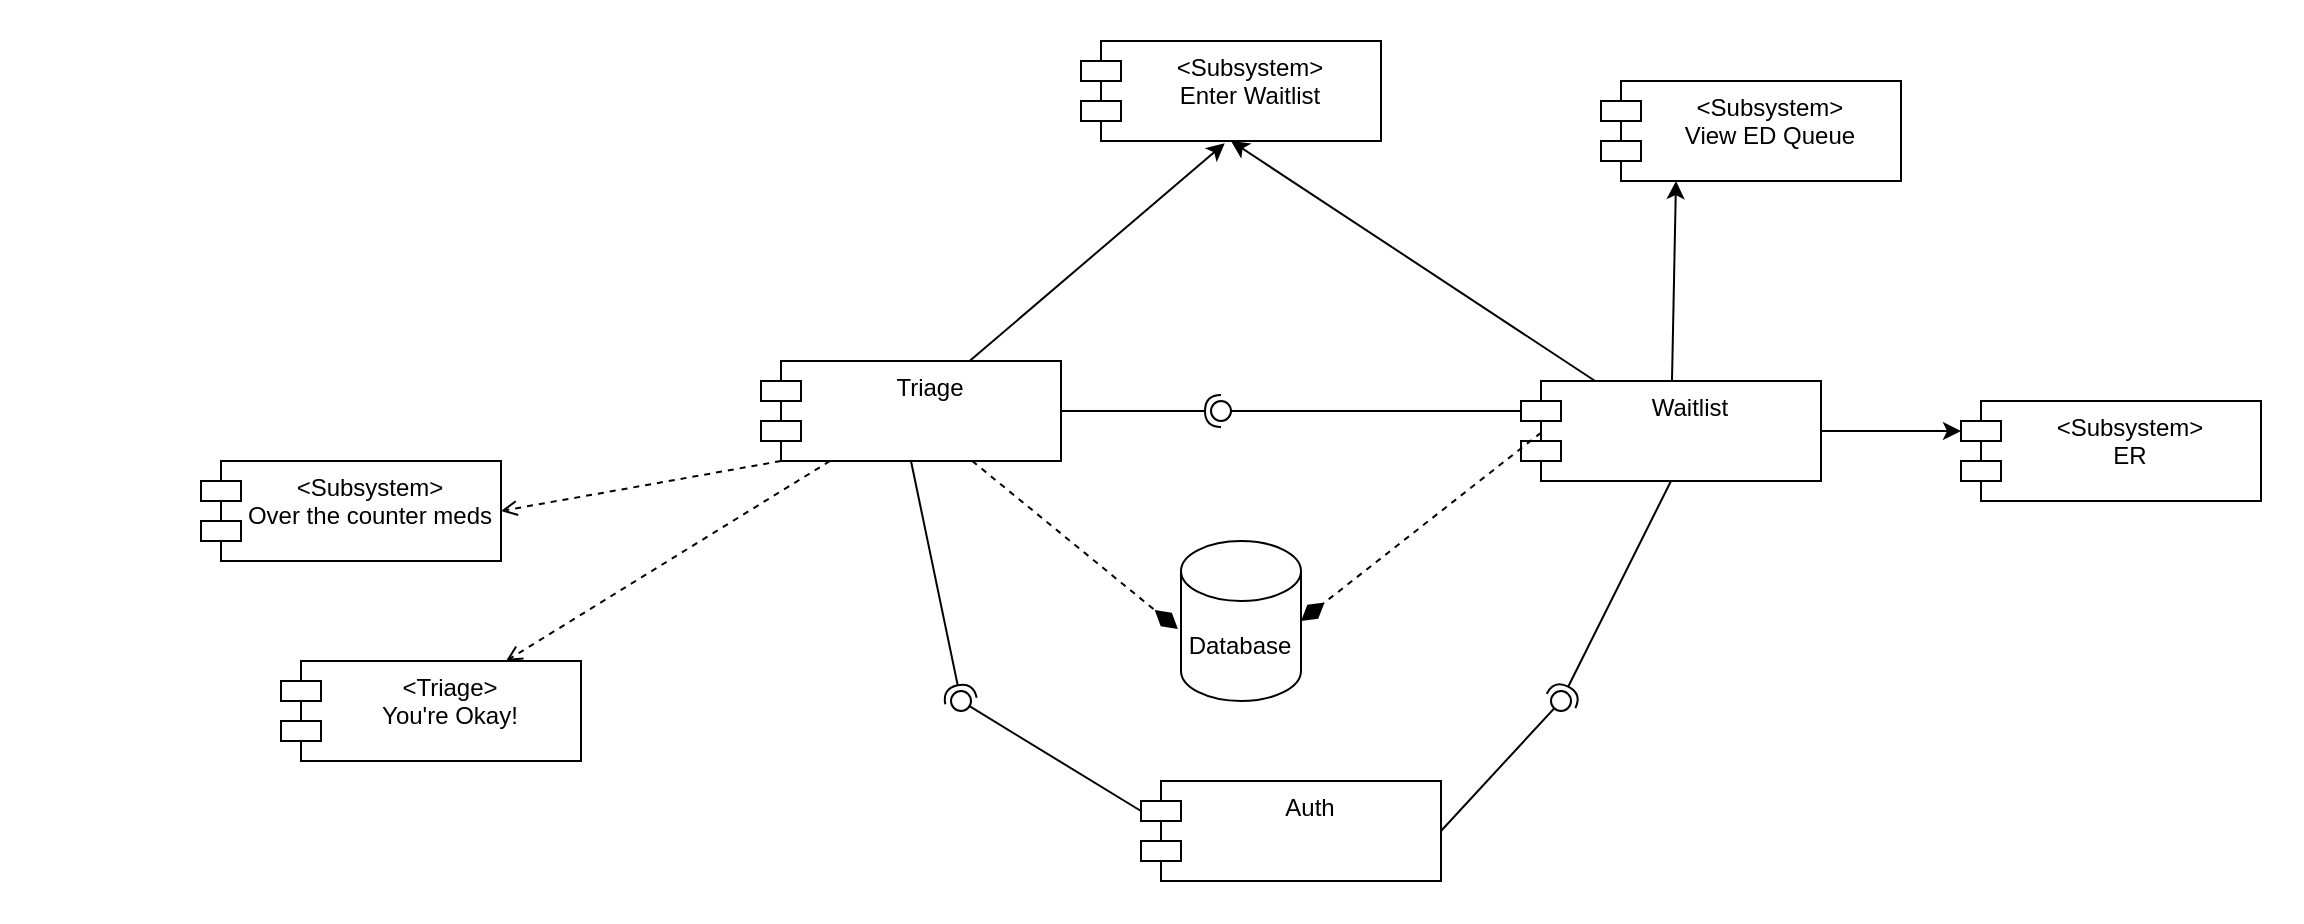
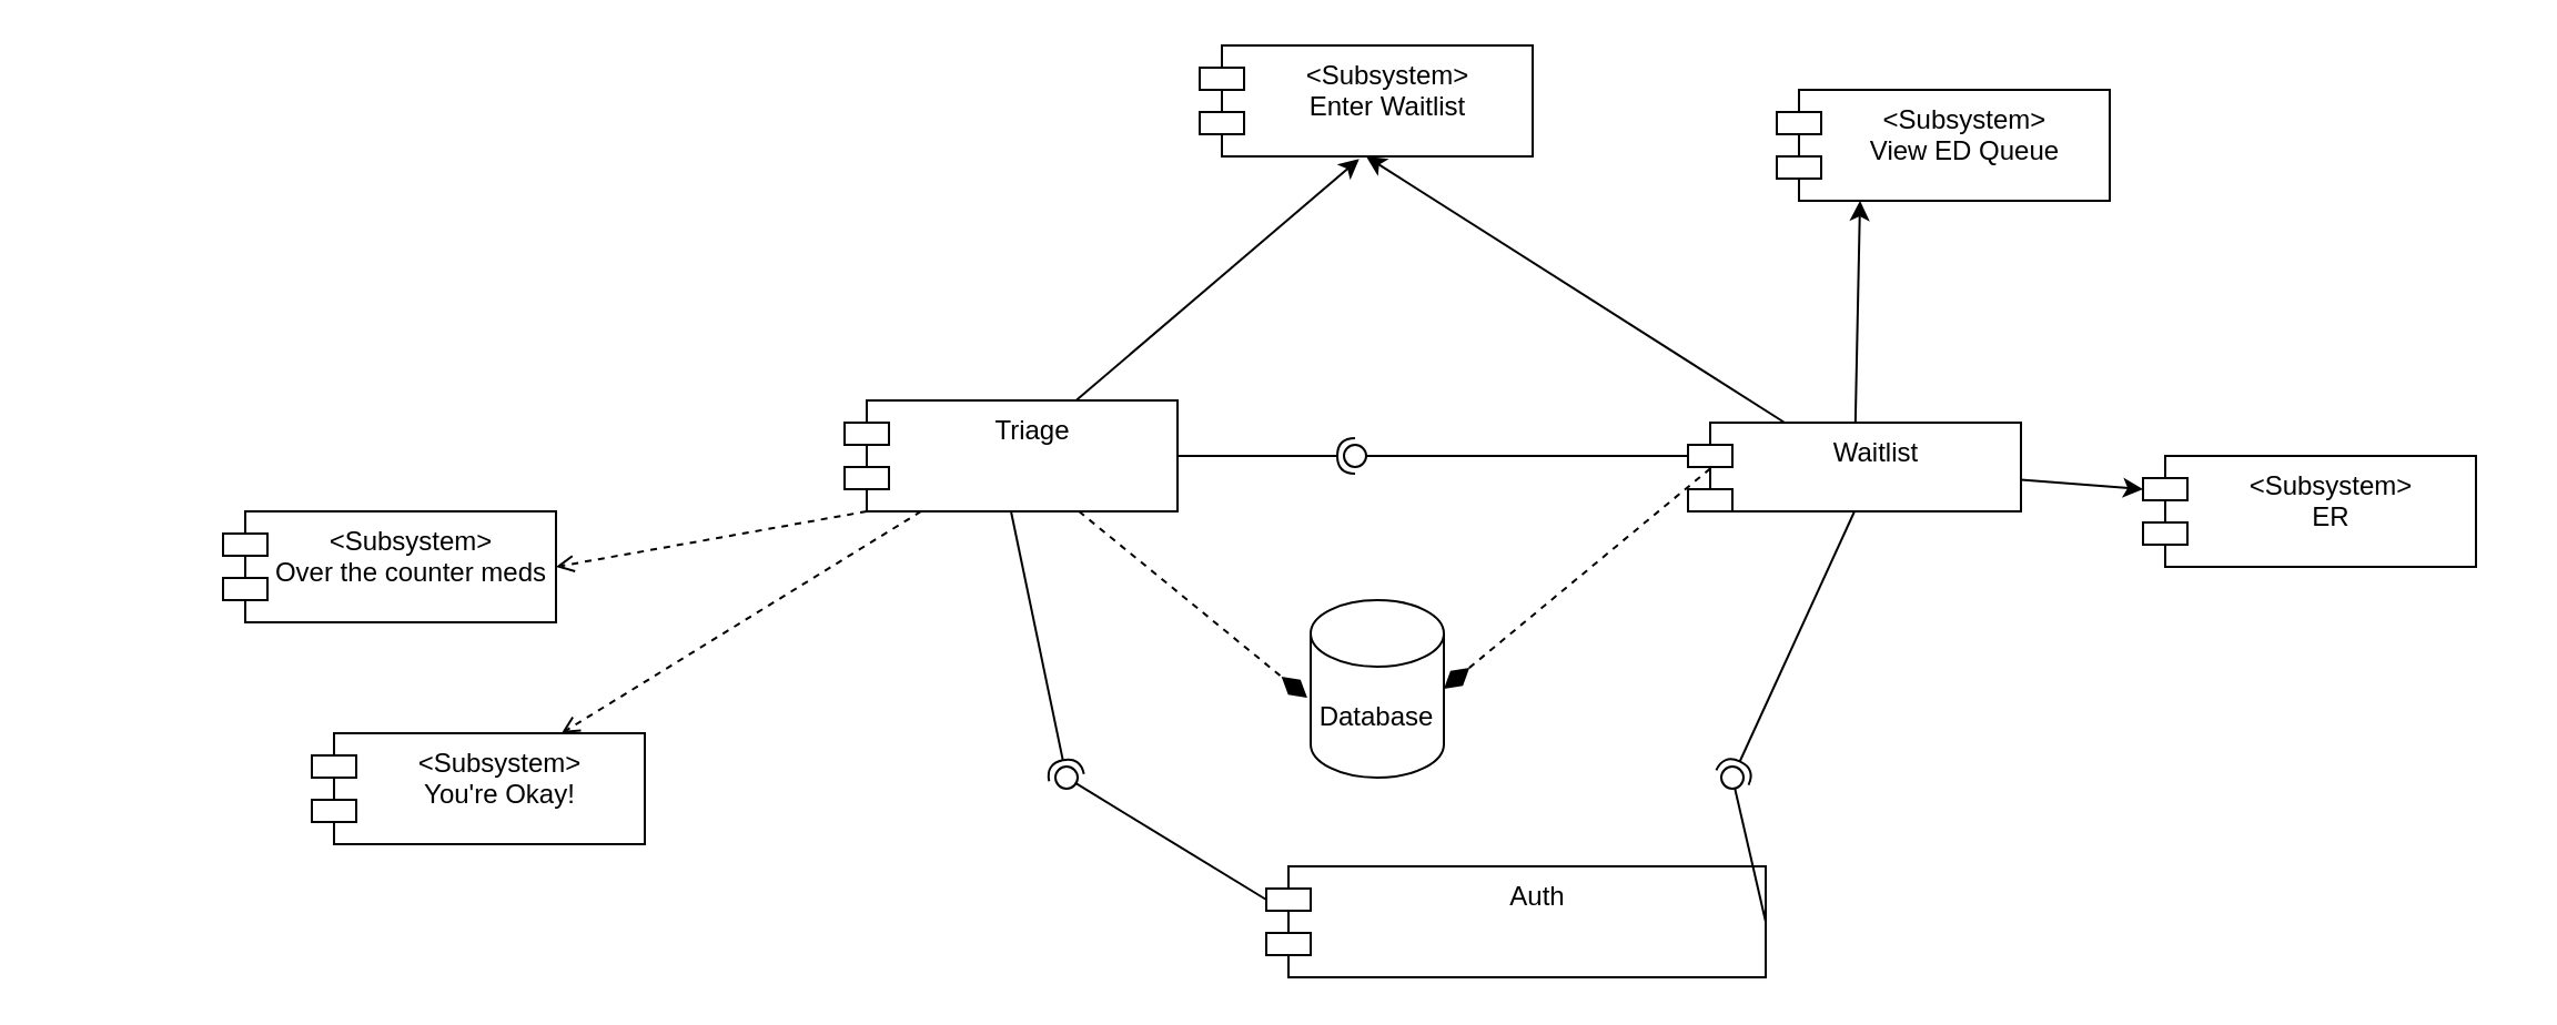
  <mxCell id="0" />
  <mxCell id="1" parent="0" />
  <mxCell id="2" style="rounded=0;orthogonalLoop=1;jettySize=auto;html=1;entryX=0.25;entryY=1;entryDx=0;entryDy=0;" edge="1" parent="1" source="3" target="22"><mxGeometry relative="1" as="geometry" /></mxCell>
- <mxCell id="3" value="&lt;div&gt;Waitlist&lt;/div&gt;" style="shape=module;align=left;spacingLeft=20;align=center;verticalAlign=top;whiteSpace=wrap;html=1;" parent="1" vertex="1"><mxGeometry x="760" y="190" width="150" height="50" as="geometry" /></mxCell>
+ <mxCell id="3" value="&lt;div&gt;Waitlist&lt;/div&gt;" style="shape=module;align=left;spacingLeft=20;align=center;verticalAlign=top;whiteSpace=wrap;html=1;" parent="1" vertex="1"><mxGeometry x="760" y="190" width="150" height="40" as="geometry" /></mxCell>
  <mxCell id="4" style="rounded=0;orthogonalLoop=1;jettySize=auto;html=1;entryX=1;entryY=0.5;entryDx=0;entryDy=0;exitX=0;exitY=1;exitDx=10;exitDy=0;exitPerimeter=0;dashed=1;endArrow=open;endFill=0;" edge="1" parent="1" source="6" target="24"><mxGeometry relative="1" as="geometry" /></mxCell>
  <mxCell id="5" style="rounded=0;orthogonalLoop=1;jettySize=auto;html=1;entryX=0.75;entryY=0;entryDx=0;entryDy=0;dashed=1;endArrow=open;endFill=0;" edge="1" parent="1" source="6" target="25"><mxGeometry relative="1" as="geometry" /></mxCell>
  <mxCell id="6" value="&lt;div&gt;Triage&lt;/div&gt;" style="shape=module;align=left;spacingLeft=20;align=center;verticalAlign=top;whiteSpace=wrap;html=1;" parent="1" vertex="1"><mxGeometry x="380" y="180" width="150" height="50" as="geometry" /></mxCell>
  <mxCell id="7" value="Database" style="shape=cylinder3;whiteSpace=wrap;html=1;boundedLbl=1;backgroundOutline=1;size=15;" parent="1" vertex="1"><mxGeometry x="590" y="270" width="60" height="80" as="geometry" /></mxCell>
  <mxCell id="8" value="" style="endArrow=diamondThin;endSize=12;dashed=1;html=1;rounded=0;exitX=0.067;exitY=0.517;exitDx=0;exitDy=0;exitPerimeter=0;entryX=1;entryY=0.5;entryDx=0;entryDy=0;entryPerimeter=0;endFill=1;" parent="1" source="3" edge="1" target="7"><mxGeometry x="0.026" width="160" relative="1" as="geometry"><mxPoint x="590" y="90" as="sourcePoint" /><mxPoint x="450" y="90" as="targetPoint" /><mxPoint as="offset" /></mxGeometry></mxCell>
  <mxCell id="9" value="&amp;lt;Subsystem&amp;gt;&lt;div&gt;Enter Waitlist&lt;br&gt;&lt;/div&gt;" style="shape=module;align=left;spacingLeft=20;align=center;verticalAlign=top;whiteSpace=wrap;html=1;" parent="1" vertex="1"><mxGeometry x="540" y="20" width="150" height="50" as="geometry" /></mxCell>
  <mxCell id="10" value="" style="ellipse;whiteSpace=wrap;html=1;align=center;aspect=fixed;fillColor=none;strokeColor=none;resizable=0;perimeter=centerPerimeter;rotatable=0;allowArrows=0;points=[];outlineConnect=1;" parent="1" vertex="1"><mxGeometry x="20" y="280" width="10" height="10" as="geometry" /></mxCell>
  <mxCell id="11" value="" style="ellipse;whiteSpace=wrap;html=1;align=center;aspect=fixed;fillColor=none;strokeColor=none;resizable=0;perimeter=centerPerimeter;rotatable=0;allowArrows=0;points=[];outlineConnect=1;" parent="1" vertex="1"><mxGeometry x="70" y="240" width="10" height="10" as="geometry" /></mxCell>
- <mxCell id="12" value="&lt;div&gt;Auth&lt;/div&gt;" style="shape=module;align=left;spacingLeft=20;align=center;verticalAlign=top;whiteSpace=wrap;html=1;" parent="1" vertex="1"><mxGeometry x="570" y="390" width="150" height="50" as="geometry" /></mxCell>
+ <mxCell id="12" value="&lt;div&gt;Auth&lt;/div&gt;" style="shape=module;align=left;spacingLeft=20;align=center;verticalAlign=top;whiteSpace=wrap;html=1;" parent="1" vertex="1"><mxGeometry x="570" y="390" width="225" height="50" as="geometry" /></mxCell>
  <mxCell id="13" value="" style="rounded=0;orthogonalLoop=1;jettySize=auto;html=1;endArrow=oval;endFill=0;sketch=0;sourcePerimeterSpacing=0;targetPerimeterSpacing=0;endSize=10;exitX=0;exitY=0;exitDx=0;exitDy=15;exitPerimeter=0;" parent="1" source="12" edge="1"><mxGeometry relative="1" as="geometry"><mxPoint x="570" y="270" as="sourcePoint" /><mxPoint x="480" y="350" as="targetPoint" /></mxGeometry></mxCell>
  <mxCell id="14" value="" style="rounded=0;orthogonalLoop=1;jettySize=auto;html=1;endArrow=halfCircle;endFill=0;endSize=6;strokeWidth=1;sketch=0;fontSize=12;curved=1;exitX=0.5;exitY=1;exitDx=0;exitDy=0;" parent="1" source="6" edge="1"><mxGeometry relative="1" as="geometry"><mxPoint x="545" y="275" as="sourcePoint" /><mxPoint x="480" y="350" as="targetPoint" /></mxGeometry></mxCell>
  <mxCell id="15" value="" style="ellipse;whiteSpace=wrap;html=1;align=center;aspect=fixed;fillColor=none;strokeColor=none;resizable=0;perimeter=centerPerimeter;rotatable=0;allowArrows=0;points=[];outlineConnect=1;" parent="1" vertex="1"><mxGeometry x="520" y="270" width="10" height="10" as="geometry" /></mxCell>
  <mxCell id="16" value="" style="rounded=0;orthogonalLoop=1;jettySize=auto;html=1;endArrow=oval;endFill=0;sketch=0;sourcePerimeterSpacing=0;targetPerimeterSpacing=0;endSize=10;exitX=1;exitY=0.5;exitDx=0;exitDy=0;" parent="1" source="12" edge="1"><mxGeometry relative="1" as="geometry"><mxPoint x="610" y="345" as="sourcePoint" /><mxPoint x="780" y="350" as="targetPoint" /></mxGeometry></mxCell>
  <mxCell id="17" value="" style="rounded=0;orthogonalLoop=1;jettySize=auto;html=1;endArrow=halfCircle;endFill=0;endSize=6;strokeWidth=1;sketch=0;fontSize=12;curved=1;exitX=0.5;exitY=1;exitDx=0;exitDy=0;" parent="1" source="3" edge="1"><mxGeometry relative="1" as="geometry"><mxPoint x="507" y="351" as="sourcePoint" /><mxPoint x="780" y="350" as="targetPoint" /></mxGeometry></mxCell>
  <mxCell id="18" value="" style="rounded=0;orthogonalLoop=1;jettySize=auto;html=1;endArrow=halfCircle;endFill=0;endSize=6;strokeWidth=1;sketch=0;fontSize=12;curved=1;exitX=1;exitY=0.5;exitDx=0;exitDy=0;" parent="1" source="6" edge="1"><mxGeometry relative="1" as="geometry"><mxPoint x="645" y="125" as="sourcePoint" /><mxPoint x="610" y="205" as="targetPoint" /></mxGeometry></mxCell>
  <mxCell id="19" style="rounded=0;orthogonalLoop=1;jettySize=auto;html=1;entryX=0.5;entryY=1;entryDx=0;entryDy=0;" parent="1" source="3" target="9" edge="1"><mxGeometry relative="1" as="geometry" /></mxCell>
  <mxCell id="20" style="rounded=0;orthogonalLoop=1;jettySize=auto;html=1;entryX=0.479;entryY=1.023;entryDx=0;entryDy=0;entryPerimeter=0;" edge="1" parent="1" source="6" target="9"><mxGeometry relative="1" as="geometry" /></mxCell>
  <mxCell id="21" value="" style="rounded=0;orthogonalLoop=1;jettySize=auto;html=1;endArrow=oval;endFill=0;sketch=0;sourcePerimeterSpacing=0;targetPerimeterSpacing=0;endSize=10;exitX=0;exitY=0;exitDx=0;exitDy=15;exitPerimeter=0;" edge="1" parent="1" source="3"><mxGeometry relative="1" as="geometry"><mxPoint x="655" y="400" as="sourcePoint" /><mxPoint x="610" y="205" as="targetPoint" /></mxGeometry></mxCell>
  <mxCell id="22" value="&amp;lt;Subsystem&amp;gt;&lt;div&gt;View ED Queue&lt;/div&gt;" style="shape=module;align=left;spacingLeft=20;align=center;verticalAlign=top;whiteSpace=wrap;html=1;" vertex="1" parent="1"><mxGeometry x="800" y="40" width="150" height="50" as="geometry" /></mxCell>
  <mxCell id="23" style="rounded=0;orthogonalLoop=1;jettySize=auto;html=1;dashed=1;endArrow=diamondThin;endFill=1;entryX=-0.026;entryY=0.55;entryDx=0;entryDy=0;entryPerimeter=0;endSize=12;" edge="1" parent="1" source="6" target="7"><mxGeometry relative="1" as="geometry"><mxPoint x="590" y="310" as="targetPoint" /></mxGeometry></mxCell>
  <mxCell id="24" value="&amp;lt;Subsystem&amp;gt;&lt;div&gt;Over the counter meds&lt;/div&gt;" style="shape=module;align=left;spacingLeft=20;align=center;verticalAlign=top;whiteSpace=wrap;html=1;" vertex="1" parent="1"><mxGeometry x="100" y="230" width="150" height="50" as="geometry" /></mxCell>
- <mxCell id="25" value="&amp;lt;Triage&amp;gt;&lt;div&gt;You're Okay!&lt;/div&gt;" style="shape=module;align=left;spacingLeft=20;align=center;verticalAlign=top;whiteSpace=wrap;html=1;" vertex="1" parent="1"><mxGeometry x="140" y="330" width="150" height="50" as="geometry" /></mxCell>
- <mxCell id="26" value="&amp;lt;Subsystem&amp;gt;&lt;div&gt;ER&lt;/div&gt;" style="shape=module;align=left;spacingLeft=20;align=center;verticalAlign=top;whiteSpace=wrap;html=1;" vertex="1" parent="1"><mxGeometry x="980" y="200" width="150" height="50" as="geometry" /></mxCell>
+ <mxCell id="25" value="&amp;lt;Subsystem&amp;gt;&lt;div&gt;You're Okay!&lt;/div&gt;" style="shape=module;align=left;spacingLeft=20;align=center;verticalAlign=top;whiteSpace=wrap;html=1;" vertex="1" parent="1"><mxGeometry x="140" y="330" width="150" height="50" as="geometry" /></mxCell>
+ <mxCell id="26" value="&amp;lt;Subsystem&amp;gt;&lt;div&gt;ER&lt;/div&gt;" style="shape=module;align=left;spacingLeft=20;align=center;verticalAlign=top;whiteSpace=wrap;html=1;" vertex="1" parent="1"><mxGeometry x="965" y="205" width="150" height="50" as="geometry" /></mxCell>
  <mxCell id="27" style="rounded=0;orthogonalLoop=1;jettySize=auto;html=1;entryX=0;entryY=0;entryDx=0;entryDy=15;entryPerimeter=0;" edge="1" parent="1" source="3" target="26"><mxGeometry relative="1" as="geometry" /></mxCell>
